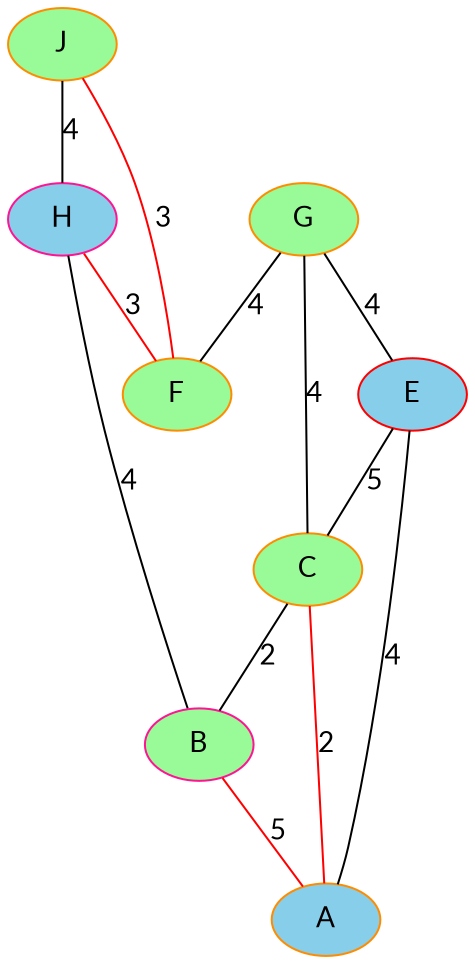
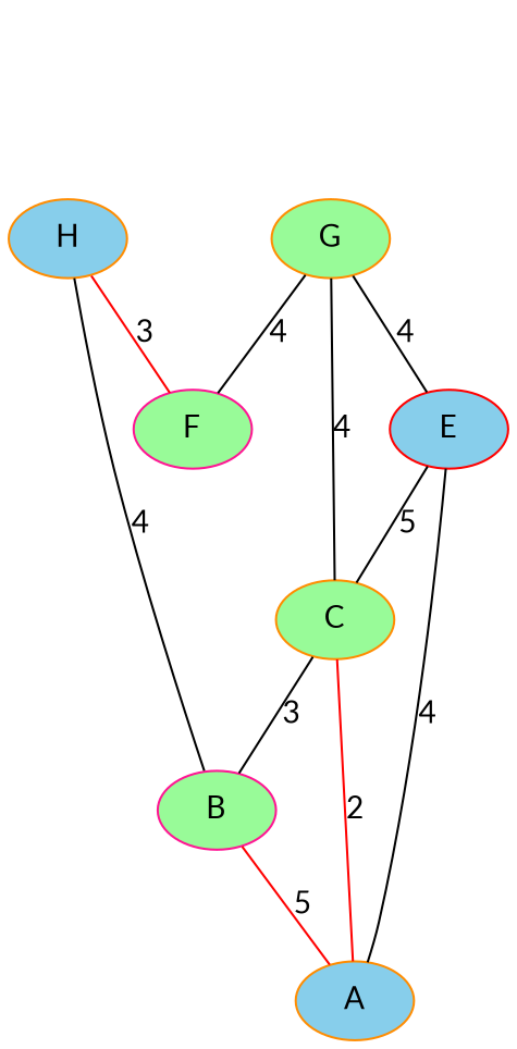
  graph {
    fontname=Lato
    node [color=darkorange fillcolor=palegreen fontname=Lato style=filled]
    edge [fontname=Lato weight=4]
-   H [color=deeppink fillcolor=skyblue]
-   J
-   F
+   H [fillcolor=skyblue]
+   F [color=deeppink]
    B [color=deeppink]
    G
    C
    E [color=red fillcolor=skyblue]
    A [fillcolor=skyblue]
    H -- F [color=red label=3 weight=3]
    H -- B [label=4]
-   J -- H [label=4]
-   J -- F [color=red label=3 weight=3]
    B -- A [color=red label=5 weight=5]
    G -- F [label=4]
    G -- C [label=4]
    G -- E [label=4]
-   C -- B [label=2 weight=3]
+   C -- B [label=3 weight=3]
    C -- A [color=red label=2 weight=3]
    E -- C [label=5 weight=5]
    E -- A [label=4]
  }
